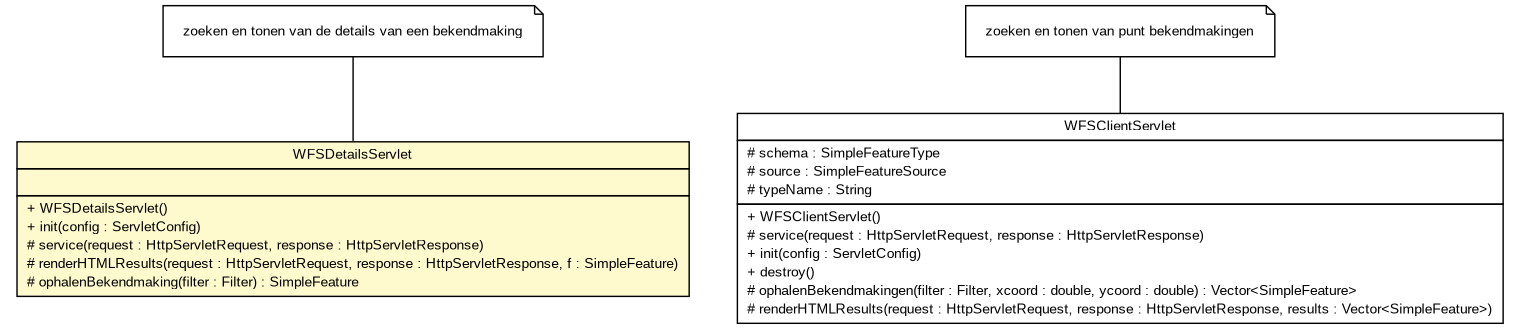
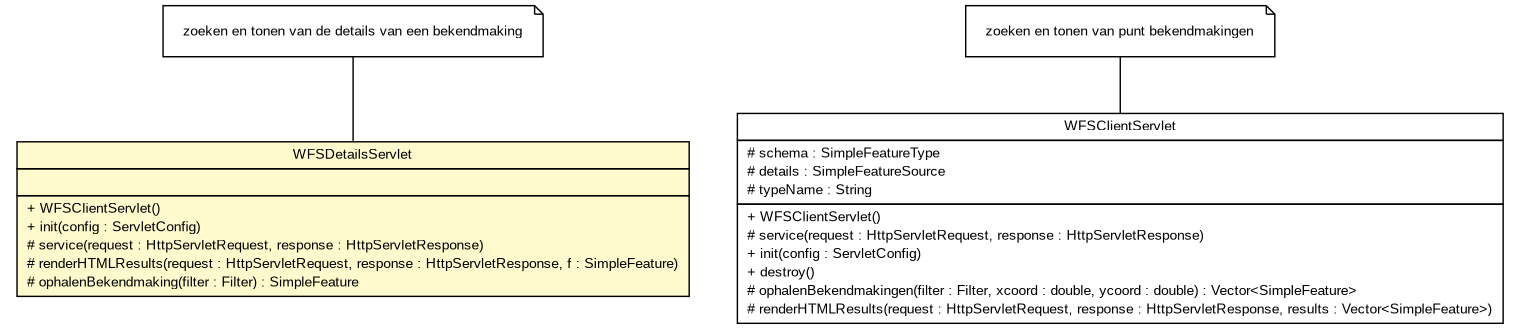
  digraph {
    nodesep=0.25
    ranksep=0.5
    node [fontcolor=black fontname=arial fontsize=10.0 shape=plaintext]
    edge [arrowhead=none fontname=arial fontsize=10 headport=p labelfontname=arial labelfontsize=10]
-   n1 [label=<<table title="nl.geozet.wfs.WFSDetailsServlet" border="0" cellborder="1" cellspacing="0" cellpadding="2" port="p" bgcolor="lemonChiffon" href="./WFSDetailsServlet.html"> 		<tr><td><table border="0" cellspacing="0" cellpadding="1"> <tr><td align="center" balign="center"> WFSDetailsServlet </td></tr> 		</table></td></tr> 		<tr><td><table border="0" cellspacing="0" cellpadding="1"> <tr><td align="left" balign="left">  </td></tr> 		</table></td></tr> 		<tr><td><table border="0" cellspacing="0" cellpadding="1"> <tr><td align="left" balign="left"> + WFSDetailsServlet() </td></tr> <tr><td align="left" balign="left"> + init(config : ServletConfig) </td></tr> <tr><td align="left" balign="left"> # service(request : HttpServletRequest, response : HttpServletResponse) </td></tr> <tr><td align="left" balign="left"> # renderHTMLResults(request : HttpServletRequest, response : HttpServletResponse, f : SimpleFeature) </td></tr> <tr><td align="left" balign="left"> # ophalenBekendmaking(filter : Filter) : SimpleFeature </td></tr> 		</table></td></tr> 		</table>>]
+   n1 [label=<<table title="nl.geozet.wfs.WFSDetailsServlet" border="0" cellborder="1" cellspacing="0" cellpadding="2" port="p" bgcolor="lemonChiffon" href="./WFSDetailsServlet.html"> 		<tr><td><table border="0" cellspacing="0" cellpadding="1"> <tr><td align="center" balign="center"> WFSDetailsServlet </td></tr> 		</table></td></tr> 		<tr><td><table border="0" cellspacing="0" cellpadding="1"> <tr><td align="left" balign="left">  </td></tr> 		</table></td></tr> 		<tr><td><table border="0" cellspacing="0" cellpadding="1"> <tr><td align="left" balign="left"> + WFSClientServlet() </td></tr> <tr><td align="left" balign="left"> + init(config : ServletConfig) </td></tr> <tr><td align="left" balign="left"> # service(request : HttpServletRequest, response : HttpServletResponse) </td></tr> <tr><td align="left" balign="left"> # renderHTMLResults(request : HttpServletRequest, response : HttpServletResponse, f : SimpleFeature) </td></tr> <tr><td align="left" balign="left"> # ophalenBekendmaking(filter : Filter) : SimpleFeature </td></tr> 		</table></td></tr> 		</table>>]
    n2 [label=<<table title="nl.geozet.wfs.WFSDetailsServlet" border="0" cellborder="0" cellspacing="0" cellpadding="2" port="p" href="./WFSDetailsServlet.html"> 		<tr><td><table border="0" cellspacing="0" cellpadding="1"> <tr><td align="left" balign="left"> zoeken en tonen van de details van een bekendmaking </td></tr> 		</table></td></tr> 		</table>> shape=note]
-   n3 [label=<<table title="nl.geozet.wfs.WFSClientServlet" border="0" cellborder="1" cellspacing="0" cellpadding="2" port="p" href="./WFSClientServlet.html"> 		<tr><td><table border="0" cellspacing="0" cellpadding="1"> <tr><td align="center" balign="center"> WFSClientServlet </td></tr> 		</table></td></tr> 		<tr><td><table border="0" cellspacing="0" cellpadding="1"> <tr><td align="left" balign="left"> # schema : SimpleFeatureType </td></tr> <tr><td align="left" balign="left"> # source : SimpleFeatureSource </td></tr> <tr><td align="left" balign="left"> # typeName : String </td></tr> 		</table></td></tr> 		<tr><td><table border="0" cellspacing="0" cellpadding="1"> <tr><td align="left" balign="left"> + WFSClientServlet() </td></tr> <tr><td align="left" balign="left"> # service(request : HttpServletRequest, response : HttpServletResponse) </td></tr> <tr><td align="left" balign="left"> + init(config : ServletConfig) </td></tr> <tr><td align="left" balign="left"> + destroy() </td></tr> <tr><td align="left" balign="left"> # ophalenBekendmakingen(filter : Filter, xcoord : double, ycoord : double) : Vector&lt;SimpleFeature&gt; </td></tr> <tr><td align="left" balign="left"> # renderHTMLResults(request : HttpServletRequest, response : HttpServletResponse, results : Vector&lt;SimpleFeature&gt;) </td></tr> 		</table></td></tr> 		</table>>]
+   n3 [label=<<table title="nl.geozet.wfs.WFSClientServlet" border="0" cellborder="1" cellspacing="0" cellpadding="2" port="p" href="./WFSClientServlet.html"> 		<tr><td><table border="0" cellspacing="0" cellpadding="1"> <tr><td align="center" balign="center"> WFSClientServlet </td></tr> 		</table></td></tr> 		<tr><td><table border="0" cellspacing="0" cellpadding="1"> <tr><td align="left" balign="left"> # schema : SimpleFeatureType </td></tr> <tr><td align="left" balign="left"> # details : SimpleFeatureSource </td></tr> <tr><td align="left" balign="left"> # typeName : String </td></tr> 		</table></td></tr> 		<tr><td><table border="0" cellspacing="0" cellpadding="1"> <tr><td align="left" balign="left"> + WFSClientServlet() </td></tr> <tr><td align="left" balign="left"> # service(request : HttpServletRequest, response : HttpServletResponse) </td></tr> <tr><td align="left" balign="left"> + init(config : ServletConfig) </td></tr> <tr><td align="left" balign="left"> + destroy() </td></tr> <tr><td align="left" balign="left"> # ophalenBekendmakingen(filter : Filter, xcoord : double, ycoord : double) : Vector&lt;SimpleFeature&gt; </td></tr> <tr><td align="left" balign="left"> # renderHTMLResults(request : HttpServletRequest, response : HttpServletResponse, results : Vector&lt;SimpleFeature&gt;) </td></tr> 		</table></td></tr> 		</table>>]
    n4 [label=<<table title="nl.geozet.wfs.WFSClientServlet" border="0" cellborder="0" cellspacing="0" cellpadding="2" port="p" href="./WFSClientServlet.html"> 		<tr><td><table border="0" cellspacing="0" cellpadding="1"> <tr><td align="left" balign="left"> zoeken en tonen van punt bekendmakingen </td></tr> 		</table></td></tr> 		</table>> shape=note]
    n2 -> n1
    n4 -> n3
  }
